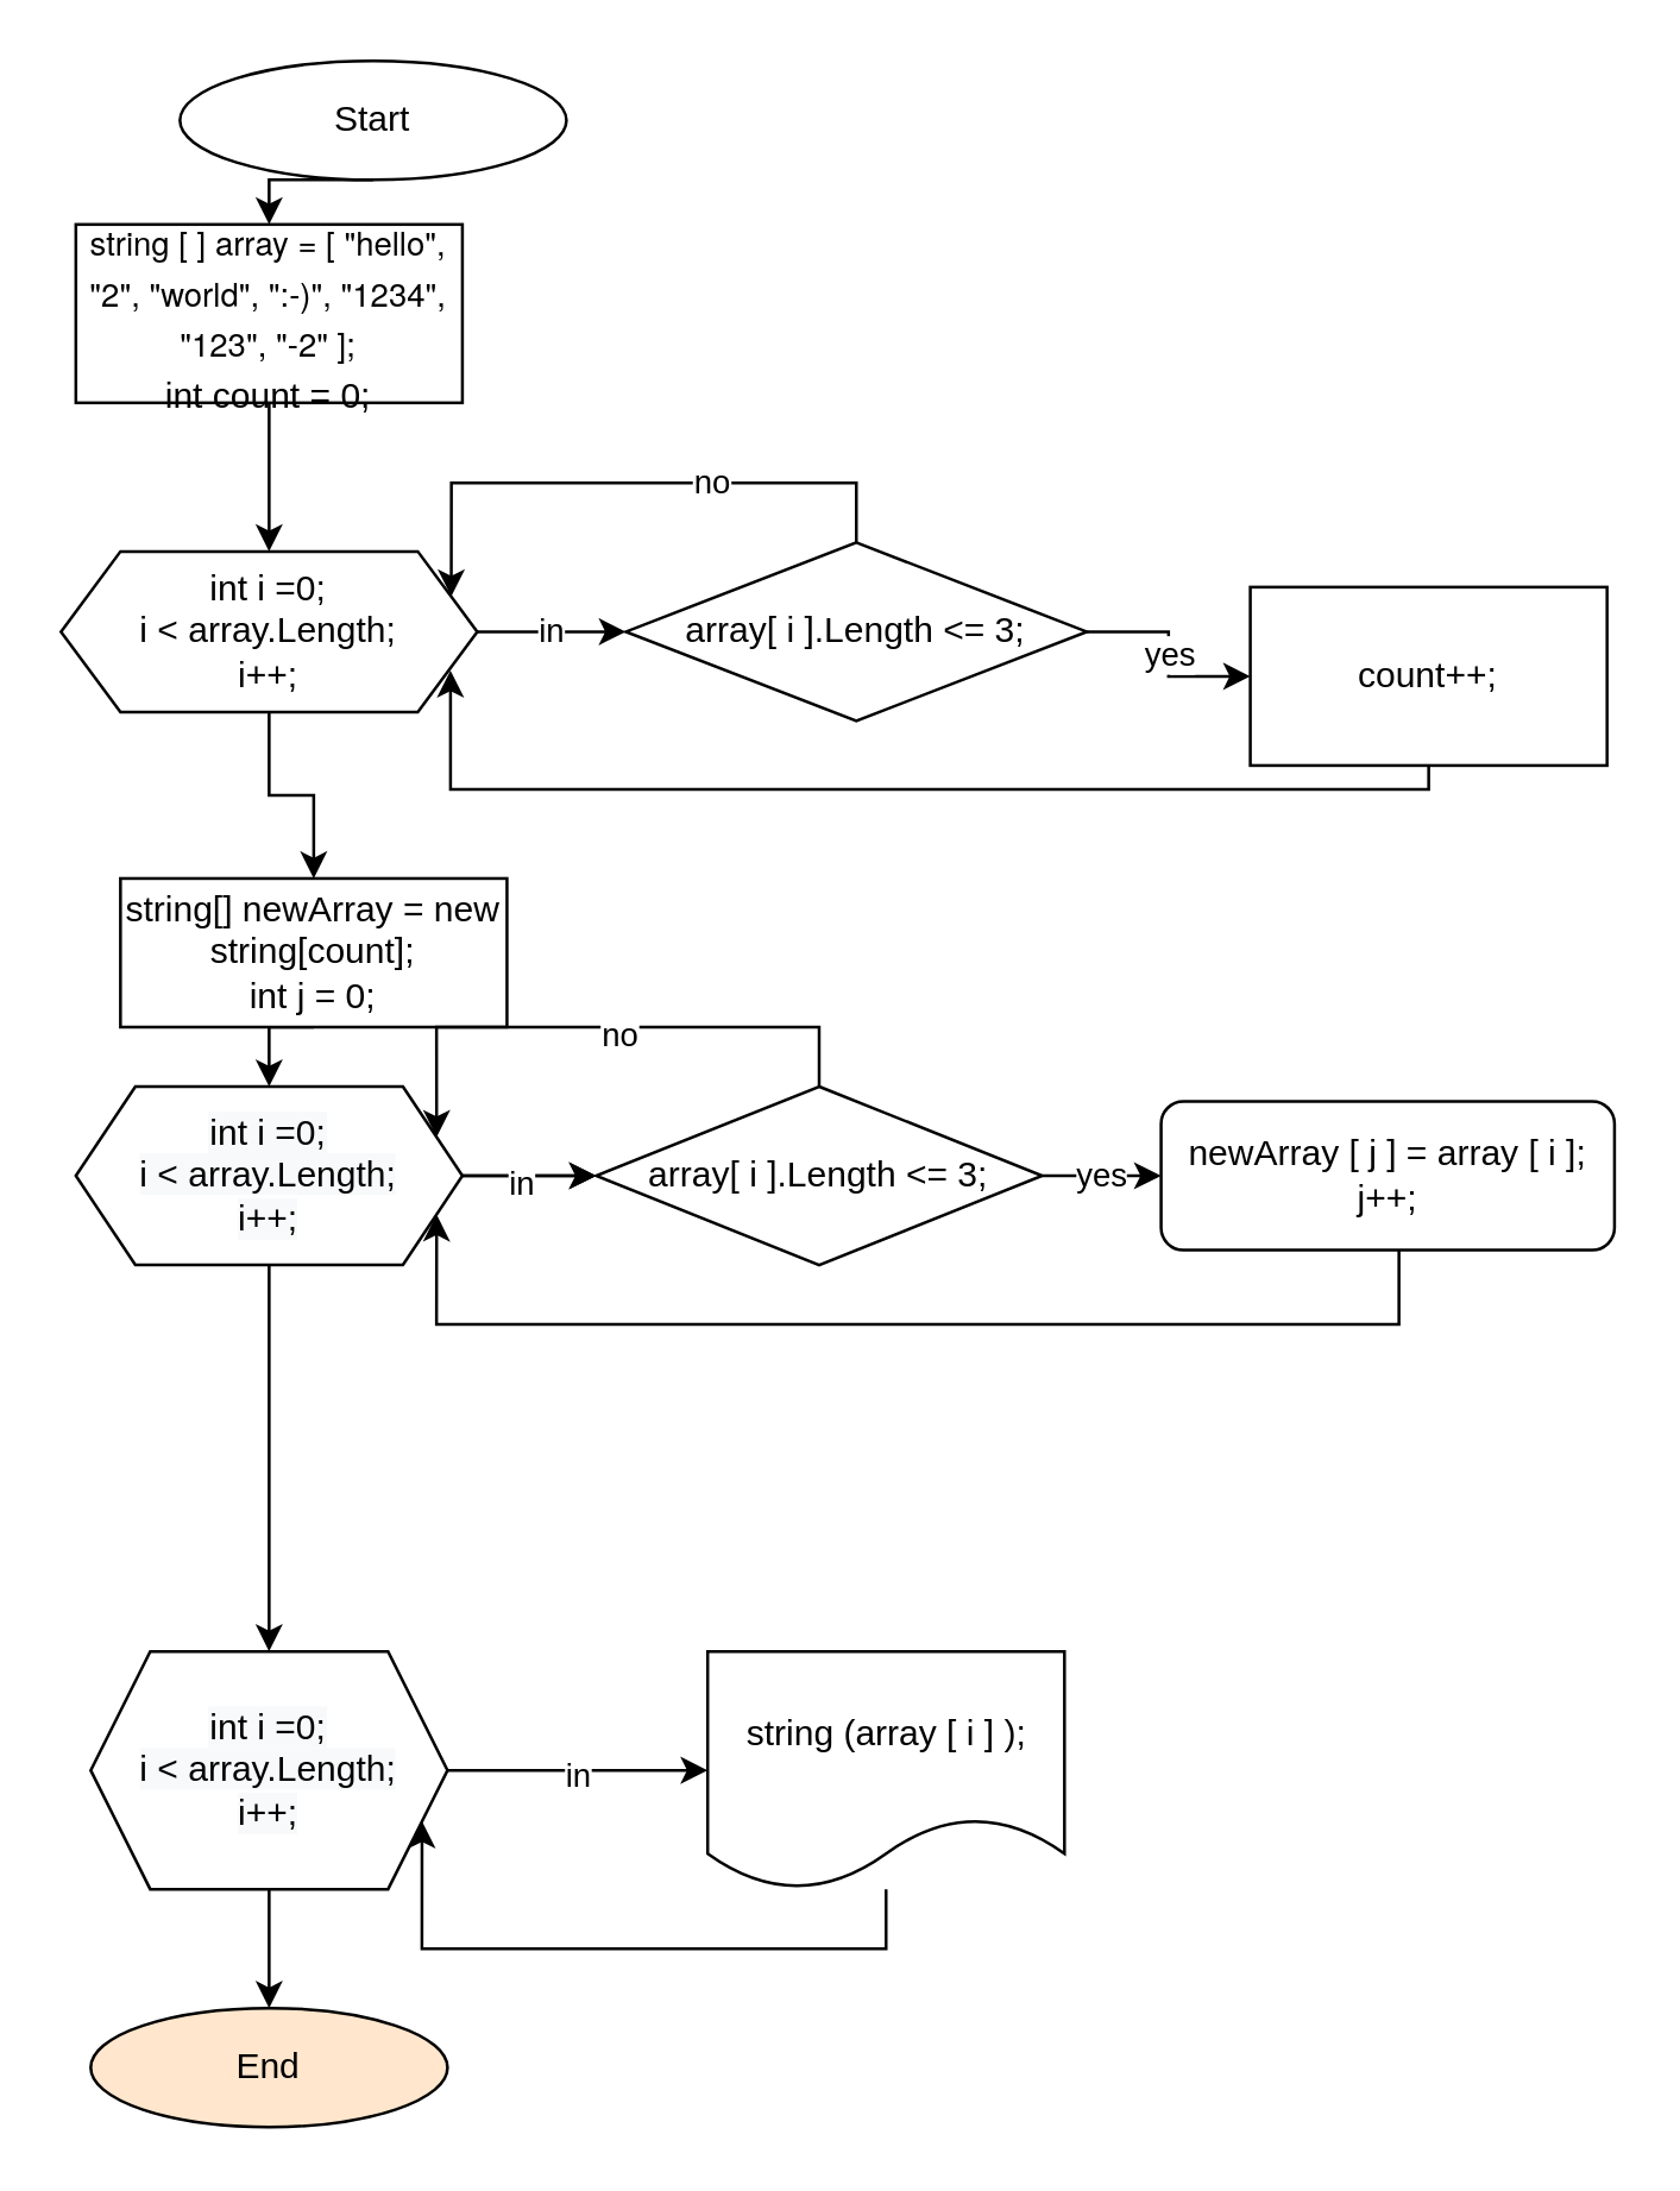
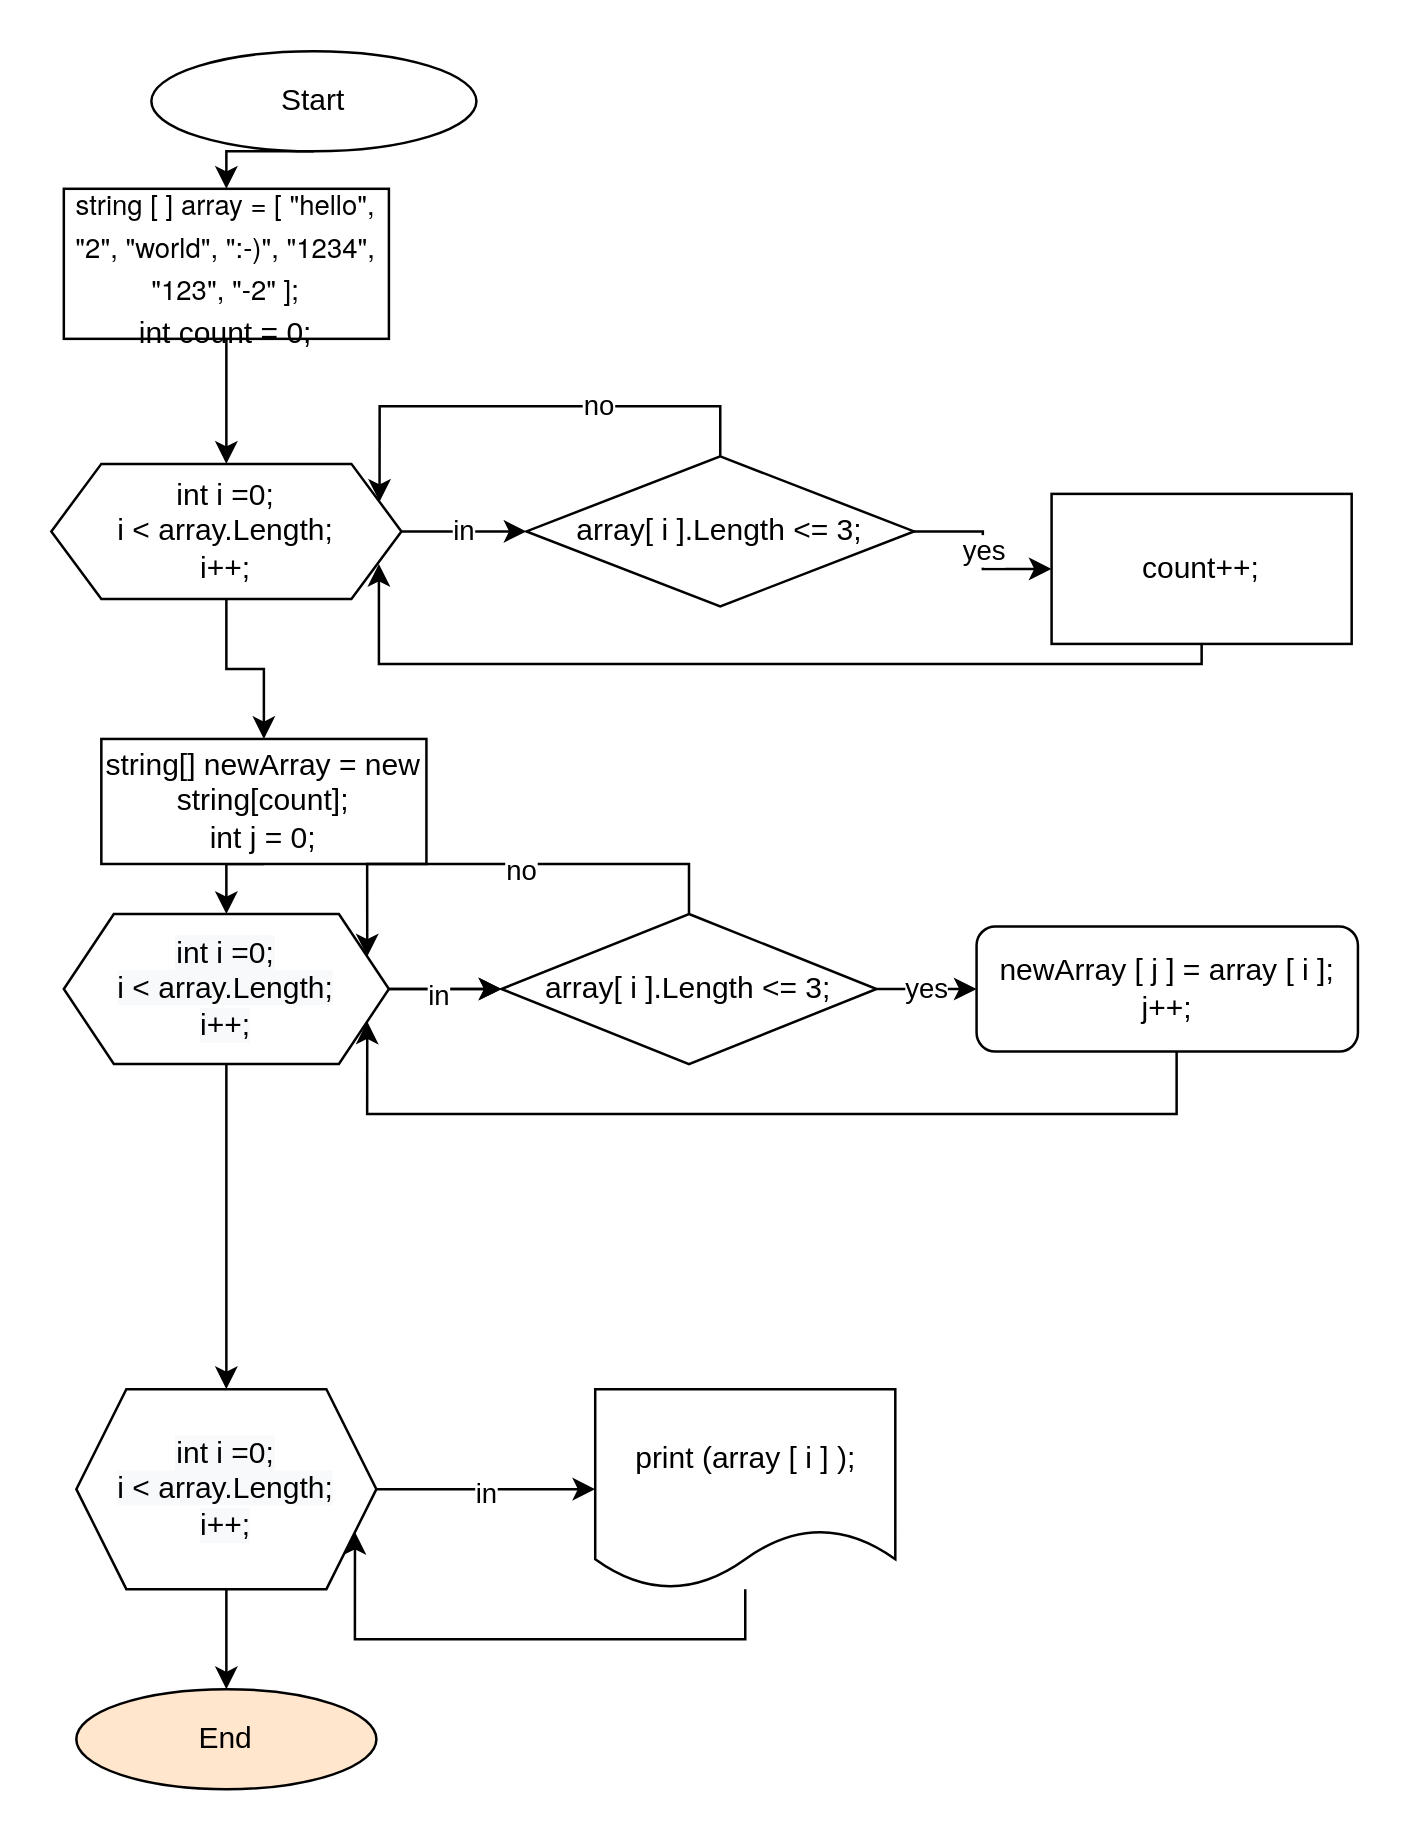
  <mxCell id="0" />
  <mxCell id="1" parent="0" />
  <mxCell id="2" style="edgeStyle=orthogonalEdgeStyle;rounded=0;orthogonalLoop=1;jettySize=auto;html=1;exitX=0.5;exitY=1;exitDx=0;exitDy=0;entryX=0.5;entryY=0;entryDx=0;entryDy=0;fontSize=11;" edge="1" parent="1" source="3" target="5"><mxGeometry relative="1" as="geometry" /></mxCell>
  <mxCell id="3" value="Start" style="ellipse;whiteSpace=wrap;html=1;" vertex="1" parent="1"><mxGeometry x="60" y="20" width="130" height="40" as="geometry" /></mxCell>
  <mxCell id="4" style="edgeStyle=orthogonalEdgeStyle;rounded=0;orthogonalLoop=1;jettySize=auto;html=1;exitX=0.5;exitY=1;exitDx=0;exitDy=0;entryX=0.5;entryY=0;entryDx=0;entryDy=0;fontSize=11;" edge="1" parent="1" source="5" target="8"><mxGeometry relative="1" as="geometry" /></mxCell>
  <mxCell id="5" value="&lt;p style=&quot;margin: 0px; font-variant-numeric: normal; font-variant-east-asian: normal; font-stretch: normal; line-height: normal; font-family: &amp;quot;Helvetica Neue&amp;quot;;&quot; class=&quot;p1&quot;&gt;&lt;font style=&quot;font-size: 11px;&quot;&gt;string [ ] array = [ &quot;hello&quot;, &quot;2&quot;, &quot;world&quot;, &quot;:-)&quot;, &quot;1234&quot;, &quot;123&quot;, &quot;-2&quot; ];&lt;/font&gt;&lt;/p&gt;&lt;p style=&quot;margin: 0px; font-variant-numeric: normal; font-variant-east-asian: normal; font-stretch: normal; line-height: normal; font-family: &amp;quot;Helvetica Neue&amp;quot;;&quot; class=&quot;p1&quot;&gt;&lt;font style=&quot;font-size: 11px;&quot;&gt;&lt;span style=&quot;font-family: Helvetica; font-size: 12px;&quot;&gt;int count = 0;&lt;/span&gt;&lt;br&gt;&lt;/font&gt;&lt;/p&gt;" style="rounded=0;whiteSpace=wrap;html=1;" vertex="1" parent="1"><mxGeometry x="25" y="75" width="130" height="60" as="geometry" /></mxCell>
  <mxCell id="6" style="edgeStyle=orthogonalEdgeStyle;rounded=0;orthogonalLoop=1;jettySize=auto;html=1;exitX=0.5;exitY=1;exitDx=0;exitDy=0;entryX=0.5;entryY=0;entryDx=0;entryDy=0;fontSize=11;" edge="1" parent="1" source="8" target="16"><mxGeometry relative="1" as="geometry" /></mxCell>
  <mxCell id="7" value="in" style="edgeStyle=orthogonalEdgeStyle;rounded=0;orthogonalLoop=1;jettySize=auto;html=1;exitX=1;exitY=0.5;exitDx=0;exitDy=0;entryX=0;entryY=0.5;entryDx=0;entryDy=0;fontSize=11;" edge="1" parent="1" source="8" target="12"><mxGeometry relative="1" as="geometry" /></mxCell>
  <mxCell id="8" value="int i =0;&lt;br&gt;i &amp;lt; array.Length;&lt;br&gt;i++;" style="shape=hexagon;perimeter=hexagonPerimeter2;whiteSpace=wrap;html=1;fixedSize=1;" vertex="1" parent="1"><mxGeometry x="20" y="185" width="140" height="54" as="geometry" /></mxCell>
  <mxCell id="9" value="yes" style="edgeStyle=orthogonalEdgeStyle;rounded=0;orthogonalLoop=1;jettySize=auto;html=1;exitX=1;exitY=0.5;exitDx=0;exitDy=0;entryX=0;entryY=0.5;entryDx=0;entryDy=0;fontSize=11;" edge="1" parent="1" source="12" target="14"><mxGeometry relative="1" as="geometry" /></mxCell>
  <mxCell id="10" style="edgeStyle=orthogonalEdgeStyle;rounded=0;orthogonalLoop=1;jettySize=auto;html=1;entryX=1;entryY=0.25;entryDx=0;entryDy=0;fontSize=11;exitX=0.5;exitY=0;exitDx=0;exitDy=0;" edge="1" parent="1" source="12" target="8"><mxGeometry relative="1" as="geometry"><Array as="points"><mxPoint x="288" y="162" /><mxPoint x="151" y="162" /></Array></mxGeometry></mxCell>
  <mxCell id="11" value="no" style="edgeLabel;html=1;align=center;verticalAlign=middle;resizable=0;points=[];fontSize=11;" vertex="1" connectable="0" parent="10"><mxGeometry x="-0.294" y="-1" relative="1" as="geometry"><mxPoint as="offset" /></mxGeometry></mxCell>
  <mxCell id="12" value="array[ i ].Length &amp;lt;= 3;" style="rhombus;whiteSpace=wrap;html=1;" vertex="1" parent="1"><mxGeometry x="210" y="182" width="155" height="60" as="geometry" /></mxCell>
  <mxCell id="13" style="edgeStyle=orthogonalEdgeStyle;rounded=0;orthogonalLoop=1;jettySize=auto;html=1;fontSize=11;exitX=0.5;exitY=1;exitDx=0;exitDy=0;" edge="1" parent="1" source="14"><mxGeometry relative="1" as="geometry"><mxPoint x="151" y="225" as="targetPoint" /><Array as="points"><mxPoint x="480" y="265" /><mxPoint x="151" y="265" /></Array></mxGeometry></mxCell>
  <mxCell id="14" value="count++;" style="rounded=0;whiteSpace=wrap;html=1;" vertex="1" parent="1"><mxGeometry x="420" y="197" width="120" height="60" as="geometry" /></mxCell>
  <mxCell id="15" style="edgeStyle=orthogonalEdgeStyle;rounded=0;orthogonalLoop=1;jettySize=auto;html=1;exitX=0.5;exitY=1;exitDx=0;exitDy=0;entryX=0.5;entryY=0;entryDx=0;entryDy=0;fontSize=11;" edge="1" parent="1" source="16" target="21"><mxGeometry relative="1" as="geometry" /></mxCell>
  <mxCell id="16" value="string[] newArray = new string[count];&lt;br&gt;int j = 0;" style="rounded=0;whiteSpace=wrap;html=1;" vertex="1" parent="1"><mxGeometry x="40" y="295" width="130" height="50" as="geometry" /></mxCell>
  <mxCell id="17" style="edgeStyle=orthogonalEdgeStyle;rounded=0;orthogonalLoop=1;jettySize=auto;html=1;entryX=0.5;entryY=0;entryDx=0;entryDy=0;fontSize=11;" edge="1" parent="1" source="21" target="27"><mxGeometry relative="1" as="geometry" /></mxCell>
  <mxCell id="18" style="edgeStyle=orthogonalEdgeStyle;rounded=0;orthogonalLoop=1;jettySize=auto;html=1;exitX=1;exitY=0.5;exitDx=0;exitDy=0;entryX=0;entryY=0.5;entryDx=0;entryDy=0;fontSize=11;" edge="1" parent="1" source="21" target="35"><mxGeometry relative="1" as="geometry" /></mxCell>
  <mxCell id="19" value="" style="edgeStyle=orthogonalEdgeStyle;rounded=0;orthogonalLoop=1;jettySize=auto;html=1;fontSize=11;" edge="1" parent="1" source="21" target="35"><mxGeometry relative="1" as="geometry" /></mxCell>
  <mxCell id="20" value="in" style="edgeLabel;html=1;align=center;verticalAlign=middle;resizable=0;points=[];fontSize=11;" vertex="1" connectable="0" parent="19"><mxGeometry x="-0.156" y="-1" relative="1" as="geometry"><mxPoint y="1" as="offset" /></mxGeometry></mxCell>
  <mxCell id="21" value="&lt;meta charset=&quot;utf-8&quot;&gt;&lt;span style=&quot;color: rgb(0, 0, 0); font-family: Helvetica; font-size: 12px; font-style: normal; font-variant-ligatures: normal; font-variant-caps: normal; font-weight: 400; letter-spacing: normal; orphans: 2; text-align: center; text-indent: 0px; text-transform: none; widows: 2; word-spacing: 0px; -webkit-text-stroke-width: 0px; background-color: rgb(248, 249, 250); text-decoration-thickness: initial; text-decoration-style: initial; text-decoration-color: initial; float: none; display: inline !important;&quot;&gt;int i =0;&lt;/span&gt;&lt;br style=&quot;color: rgb(0, 0, 0); font-family: Helvetica; font-size: 12px; font-style: normal; font-variant-ligatures: normal; font-variant-caps: normal; font-weight: 400; letter-spacing: normal; orphans: 2; text-align: center; text-indent: 0px; text-transform: none; widows: 2; word-spacing: 0px; -webkit-text-stroke-width: 0px; background-color: rgb(248, 249, 250); text-decoration-thickness: initial; text-decoration-style: initial; text-decoration-color: initial;&quot;&gt;&lt;span style=&quot;color: rgb(0, 0, 0); font-family: Helvetica; font-size: 12px; font-style: normal; font-variant-ligatures: normal; font-variant-caps: normal; font-weight: 400; letter-spacing: normal; orphans: 2; text-align: center; text-indent: 0px; text-transform: none; widows: 2; word-spacing: 0px; -webkit-text-stroke-width: 0px; background-color: rgb(248, 249, 250); text-decoration-thickness: initial; text-decoration-style: initial; text-decoration-color: initial; float: none; display: inline !important;&quot;&gt;i &amp;lt; array.Length;&lt;/span&gt;&lt;br style=&quot;color: rgb(0, 0, 0); font-family: Helvetica; font-size: 12px; font-style: normal; font-variant-ligatures: normal; font-variant-caps: normal; font-weight: 400; letter-spacing: normal; orphans: 2; text-align: center; text-indent: 0px; text-transform: none; widows: 2; word-spacing: 0px; -webkit-text-stroke-width: 0px; background-color: rgb(248, 249, 250); text-decoration-thickness: initial; text-decoration-style: initial; text-decoration-color: initial;&quot;&gt;&lt;span style=&quot;color: rgb(0, 0, 0); font-family: Helvetica; font-size: 12px; font-style: normal; font-variant-ligatures: normal; font-variant-caps: normal; font-weight: 400; letter-spacing: normal; orphans: 2; text-align: center; text-indent: 0px; text-transform: none; widows: 2; word-spacing: 0px; -webkit-text-stroke-width: 0px; background-color: rgb(248, 249, 250); text-decoration-thickness: initial; text-decoration-style: initial; text-decoration-color: initial; float: none; display: inline !important;&quot;&gt;i++;&lt;/span&gt;" style="shape=hexagon;perimeter=hexagonPerimeter2;whiteSpace=wrap;html=1;fixedSize=1;" vertex="1" parent="1"><mxGeometry x="25" y="365" width="130" height="60" as="geometry" /></mxCell>
  <mxCell id="22" style="edgeStyle=orthogonalEdgeStyle;rounded=0;orthogonalLoop=1;jettySize=auto;html=1;entryX=1;entryY=0.75;entryDx=0;entryDy=0;fontSize=11;" edge="1" parent="1" source="23" target="21"><mxGeometry relative="1" as="geometry"><Array as="points"><mxPoint x="470" y="445" /><mxPoint x="146" y="445" /></Array></mxGeometry></mxCell>
  <mxCell id="23" value="newArray [ j ] = array [ i ];&lt;br&gt;j++;" style="whiteSpace=wrap;html=1;rounded=1;" vertex="1" parent="1"><mxGeometry x="390" y="370" width="152.5" height="50" as="geometry" /></mxCell>
  <mxCell id="24" style="edgeStyle=orthogonalEdgeStyle;rounded=0;orthogonalLoop=1;jettySize=auto;html=1;entryX=0;entryY=0.5;entryDx=0;entryDy=0;fontSize=11;" edge="1" parent="1" source="27" target="29"><mxGeometry relative="1" as="geometry" /></mxCell>
  <mxCell id="25" value="in" style="edgeLabel;html=1;align=center;verticalAlign=middle;resizable=0;points=[];fontSize=11;" vertex="1" connectable="0" parent="24"><mxGeometry x="-0.017" relative="1" as="geometry"><mxPoint y="1" as="offset" /></mxGeometry></mxCell>
  <mxCell id="26" style="edgeStyle=orthogonalEdgeStyle;rounded=0;orthogonalLoop=1;jettySize=auto;html=1;exitX=0.5;exitY=1;exitDx=0;exitDy=0;entryX=0.5;entryY=0;entryDx=0;entryDy=0;fontSize=11;" edge="1" parent="1" source="27" target="30"><mxGeometry relative="1" as="geometry" /></mxCell>
  <mxCell id="27" value="&lt;meta charset=&quot;utf-8&quot;&gt;&lt;span style=&quot;color: rgb(0, 0, 0); font-family: Helvetica; font-size: 12px; font-style: normal; font-variant-ligatures: normal; font-variant-caps: normal; font-weight: 400; letter-spacing: normal; orphans: 2; text-align: center; text-indent: 0px; text-transform: none; widows: 2; word-spacing: 0px; -webkit-text-stroke-width: 0px; text-decoration-thickness: initial; text-decoration-style: initial; text-decoration-color: initial; background-color: rgb(248, 249, 250); float: none; display: inline !important;&quot;&gt;int i =0;&lt;/span&gt;&lt;br style=&quot;color: rgb(0, 0, 0); font-family: Helvetica; font-size: 12px; font-style: normal; font-variant-ligatures: normal; font-variant-caps: normal; font-weight: 400; letter-spacing: normal; orphans: 2; text-align: center; text-indent: 0px; text-transform: none; widows: 2; word-spacing: 0px; -webkit-text-stroke-width: 0px; text-decoration-thickness: initial; text-decoration-style: initial; text-decoration-color: initial; background-color: rgb(248, 249, 250);&quot;&gt;&lt;span style=&quot;color: rgb(0, 0, 0); font-family: Helvetica; font-size: 12px; font-style: normal; font-variant-ligatures: normal; font-variant-caps: normal; font-weight: 400; letter-spacing: normal; orphans: 2; text-align: center; text-indent: 0px; text-transform: none; widows: 2; word-spacing: 0px; -webkit-text-stroke-width: 0px; text-decoration-thickness: initial; text-decoration-style: initial; text-decoration-color: initial; background-color: rgb(248, 249, 250); float: none; display: inline !important;&quot;&gt;i &amp;lt; array.Length;&lt;/span&gt;&lt;br style=&quot;color: rgb(0, 0, 0); font-family: Helvetica; font-size: 12px; font-style: normal; font-variant-ligatures: normal; font-variant-caps: normal; font-weight: 400; letter-spacing: normal; orphans: 2; text-align: center; text-indent: 0px; text-transform: none; widows: 2; word-spacing: 0px; -webkit-text-stroke-width: 0px; text-decoration-thickness: initial; text-decoration-style: initial; text-decoration-color: initial; background-color: rgb(248, 249, 250);&quot;&gt;&lt;span style=&quot;color: rgb(0, 0, 0); font-family: Helvetica; font-size: 12px; font-style: normal; font-variant-ligatures: normal; font-variant-caps: normal; font-weight: 400; letter-spacing: normal; orphans: 2; text-align: center; text-indent: 0px; text-transform: none; widows: 2; word-spacing: 0px; -webkit-text-stroke-width: 0px; text-decoration-thickness: initial; text-decoration-style: initial; text-decoration-color: initial; background-color: rgb(248, 249, 250); float: none; display: inline !important;&quot;&gt;i++;&lt;/span&gt;" style="shape=hexagon;perimeter=hexagonPerimeter2;whiteSpace=wrap;html=1;fixedSize=1;" vertex="1" parent="1"><mxGeometry x="30" y="555" width="120" height="80" as="geometry" /></mxCell>
  <mxCell id="28" style="edgeStyle=orthogonalEdgeStyle;rounded=0;orthogonalLoop=1;jettySize=auto;html=1;entryX=1;entryY=0.75;entryDx=0;entryDy=0;fontSize=11;" edge="1" parent="1" source="29" target="27"><mxGeometry relative="1" as="geometry"><Array as="points"><mxPoint x="298" y="655" /><mxPoint x="141" y="655" /></Array></mxGeometry></mxCell>
- <mxCell id="29" value="string (array [ i ] );" style="shape=document;whiteSpace=wrap;html=1;boundedLbl=1;" vertex="1" parent="1"><mxGeometry x="237.5" y="555" width="120" height="80" as="geometry" /></mxCell>
+ <mxCell id="29" value="print (array [ i ] );" style="shape=document;whiteSpace=wrap;html=1;boundedLbl=1;" vertex="1" parent="1"><mxGeometry x="237.5" y="555" width="120" height="80" as="geometry" /></mxCell>
  <mxCell id="30" value="End" style="ellipse;whiteSpace=wrap;html=1;fillColor=#ffe6cc;" vertex="1" parent="1"><mxGeometry x="30" y="675" width="120" height="40" as="geometry" /></mxCell>
  <mxCell id="31" style="edgeStyle=orthogonalEdgeStyle;rounded=0;orthogonalLoop=1;jettySize=auto;html=1;exitX=0.5;exitY=1;exitDx=0;exitDy=0;fontSize=11;" edge="1" parent="1" source="30" target="30"><mxGeometry relative="1" as="geometry" /></mxCell>
  <mxCell id="32" value="yes" style="edgeStyle=orthogonalEdgeStyle;rounded=0;orthogonalLoop=1;jettySize=auto;html=1;exitX=1;exitY=0.5;exitDx=0;exitDy=0;entryX=0;entryY=0.5;entryDx=0;entryDy=0;fontSize=11;" edge="1" parent="1" source="35" target="23"><mxGeometry relative="1" as="geometry" /></mxCell>
  <mxCell id="33" style="edgeStyle=orthogonalEdgeStyle;rounded=0;orthogonalLoop=1;jettySize=auto;html=1;exitX=0.5;exitY=0;exitDx=0;exitDy=0;entryX=1;entryY=0.25;entryDx=0;entryDy=0;fontSize=11;" edge="1" parent="1" source="35" target="21"><mxGeometry relative="1" as="geometry"><Array as="points"><mxPoint x="275" y="345" /><mxPoint x="146" y="345" /></Array></mxGeometry></mxCell>
  <mxCell id="34" value="no" style="edgeLabel;html=1;align=center;verticalAlign=middle;resizable=0;points=[];fontSize=11;" vertex="1" connectable="0" parent="33"><mxGeometry x="-0.047" y="2" relative="1" as="geometry"><mxPoint as="offset" /></mxGeometry></mxCell>
  <mxCell id="35" value="array[ i ].Length &amp;lt;= 3;" style="rhombus;whiteSpace=wrap;html=1;" vertex="1" parent="1"><mxGeometry x="200" y="365" width="150" height="60" as="geometry" /></mxCell>
